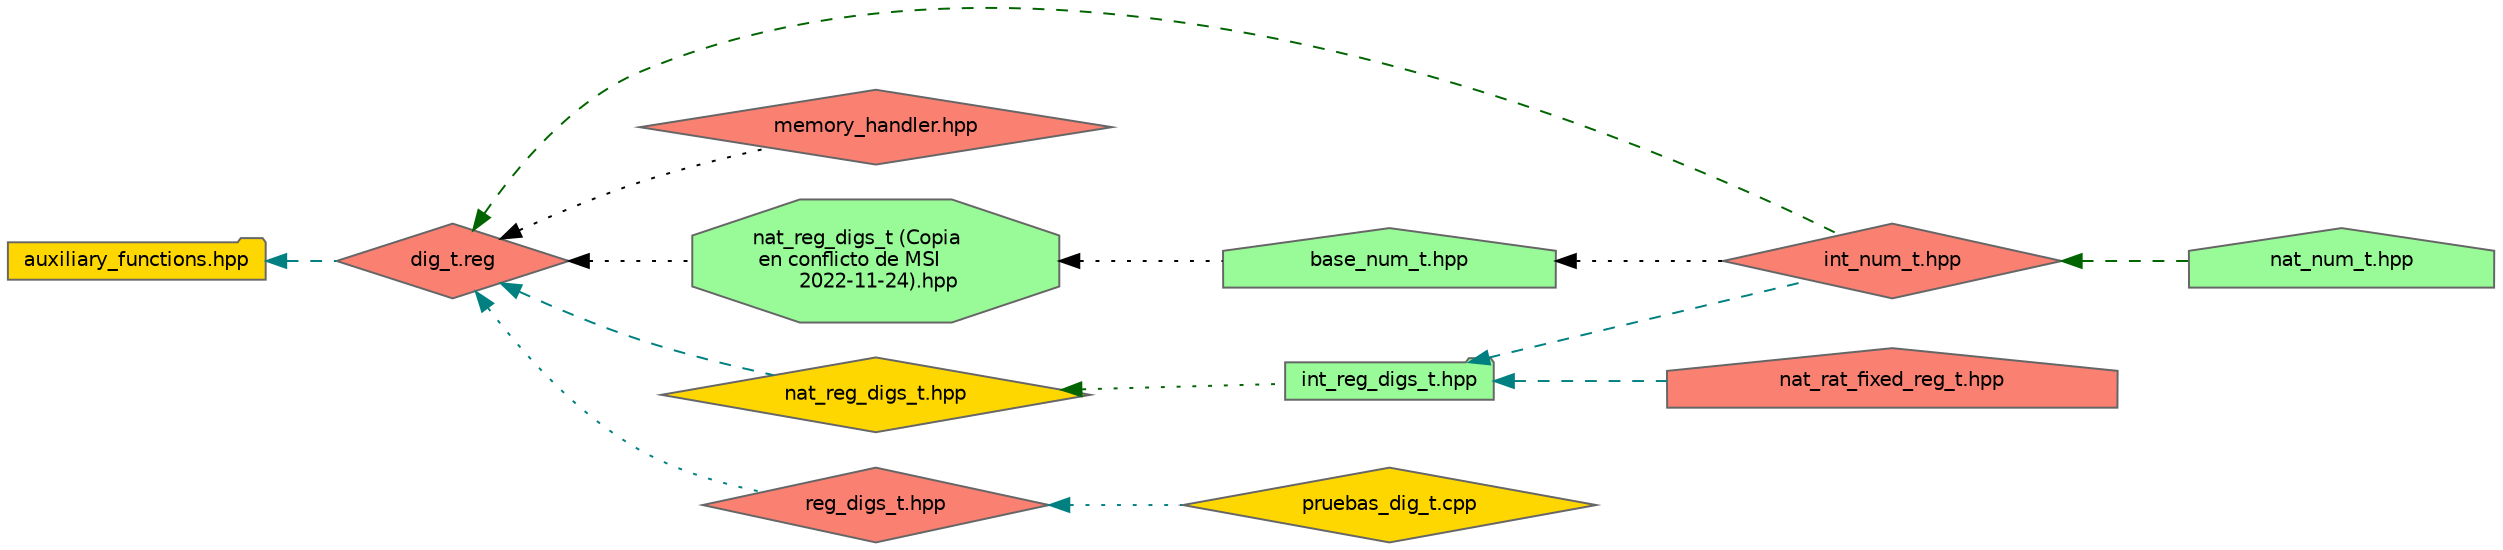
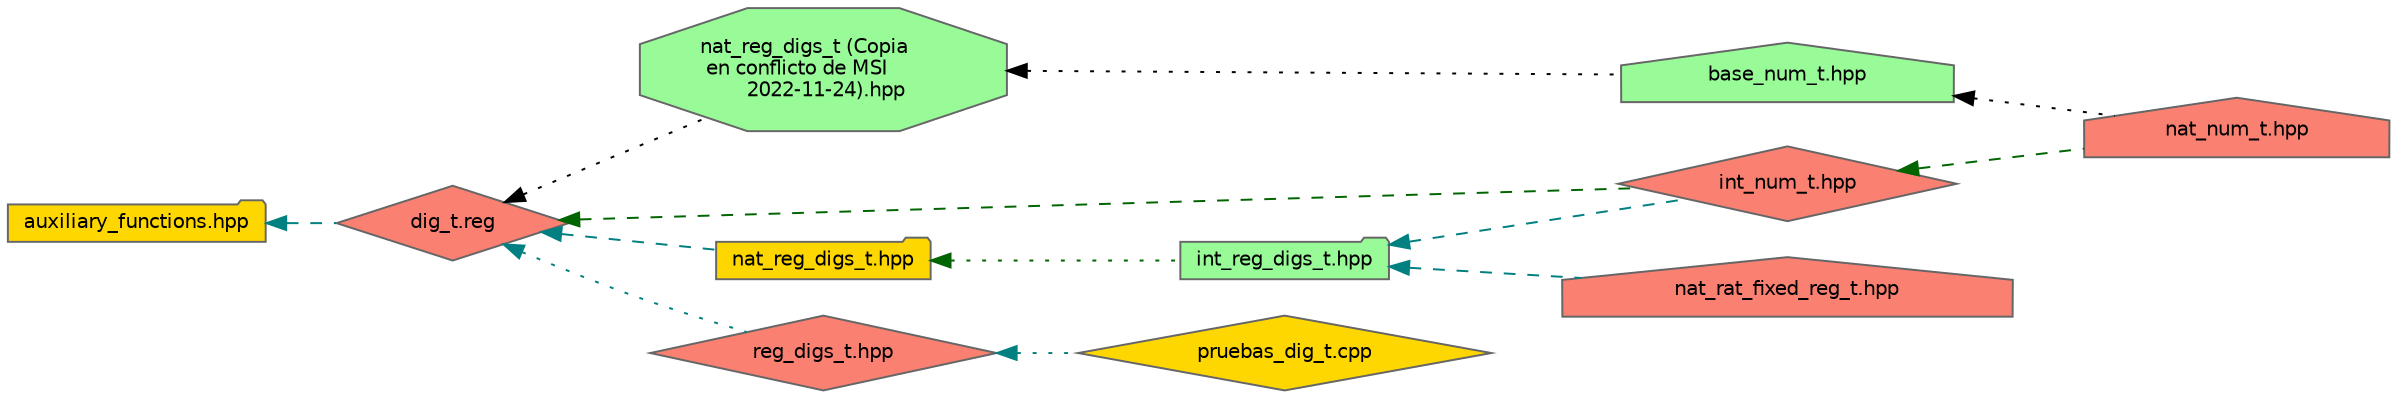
  digraph {
    rankdir=LR
    node [color=grey40 fillcolor=salmon fontname=Helvetica fontsize=10 shape=diamond style=filled]
    edge [color=teal dir=back fontname=Helvetica fontsize=10 labelfontname=Helvetica labelfontsize=10 style=dotted]
    n1 [color=gray40 fillcolor=gold fontcolor=black height=0.2 label="auxiliary_functions.hpp" shape=folder width=0.4]
    n2 [height=0.2 label="dig_t.reg" width=0.4]
    n3 [height=0.2 label="int_num_t.hpp" width=0.4]
-   n4 [height=0.2 label="memory_handler.hpp" width=0.4]
    n5 [fillcolor=palegreen height=0.2 label="nat_reg_digs_t (Copia\l en conflicto de MSI\l 2022-11-24).hpp" shape=octagon width=0.4]
-   n6 [fillcolor=gold height=0.2 label="nat_reg_digs_t.hpp" width=0.4]
+   n6 [fillcolor=gold height=0.2 label="nat_reg_digs_t.hpp" shape=folder width=0.4]
    n7 [height=0.2 label="reg_digs_t.hpp" width=0.4]
-   n8 [fillcolor=palegreen height=0.2 label="nat_num_t.hpp" shape=house width=0.4]
+   n8 [height=0.2 label="nat_num_t.hpp" shape=house width=0.4]
    n9 [fillcolor=palegreen height=0.2 label="base_num_t.hpp" shape=house width=0.4]
    n10 [fillcolor=palegreen height=0.2 label="int_reg_digs_t.hpp" shape=folder width=0.4]
    n11 [fillcolor=gold height=0.2 label="pruebas_dig_t.cpp" width=0.4]
    n12 [height=0.2 label="nat_rat_fixed_reg_t.hpp" shape=house width=0.4]
    n1 -> n2 [style=dashed]
    n2 -> n3 [color=darkgreen style=dashed]
-   n2 -> n4 [color=black]
    n2 -> n5 [color=black]
    n2 -> n6 [style=dashed]
    n2 -> n7
    n3 -> n8 [color=darkgreen style=dashed]
    n5 -> n9 [color=black]
    n6 -> n10 [color=darkgreen]
    n7 -> n11
-   n9 -> n3 [color=black]
+   n9 -> n8 [color=black]
    n10 -> n3 [style=dashed]
    n10 -> n12 [style=dashed]
  }
